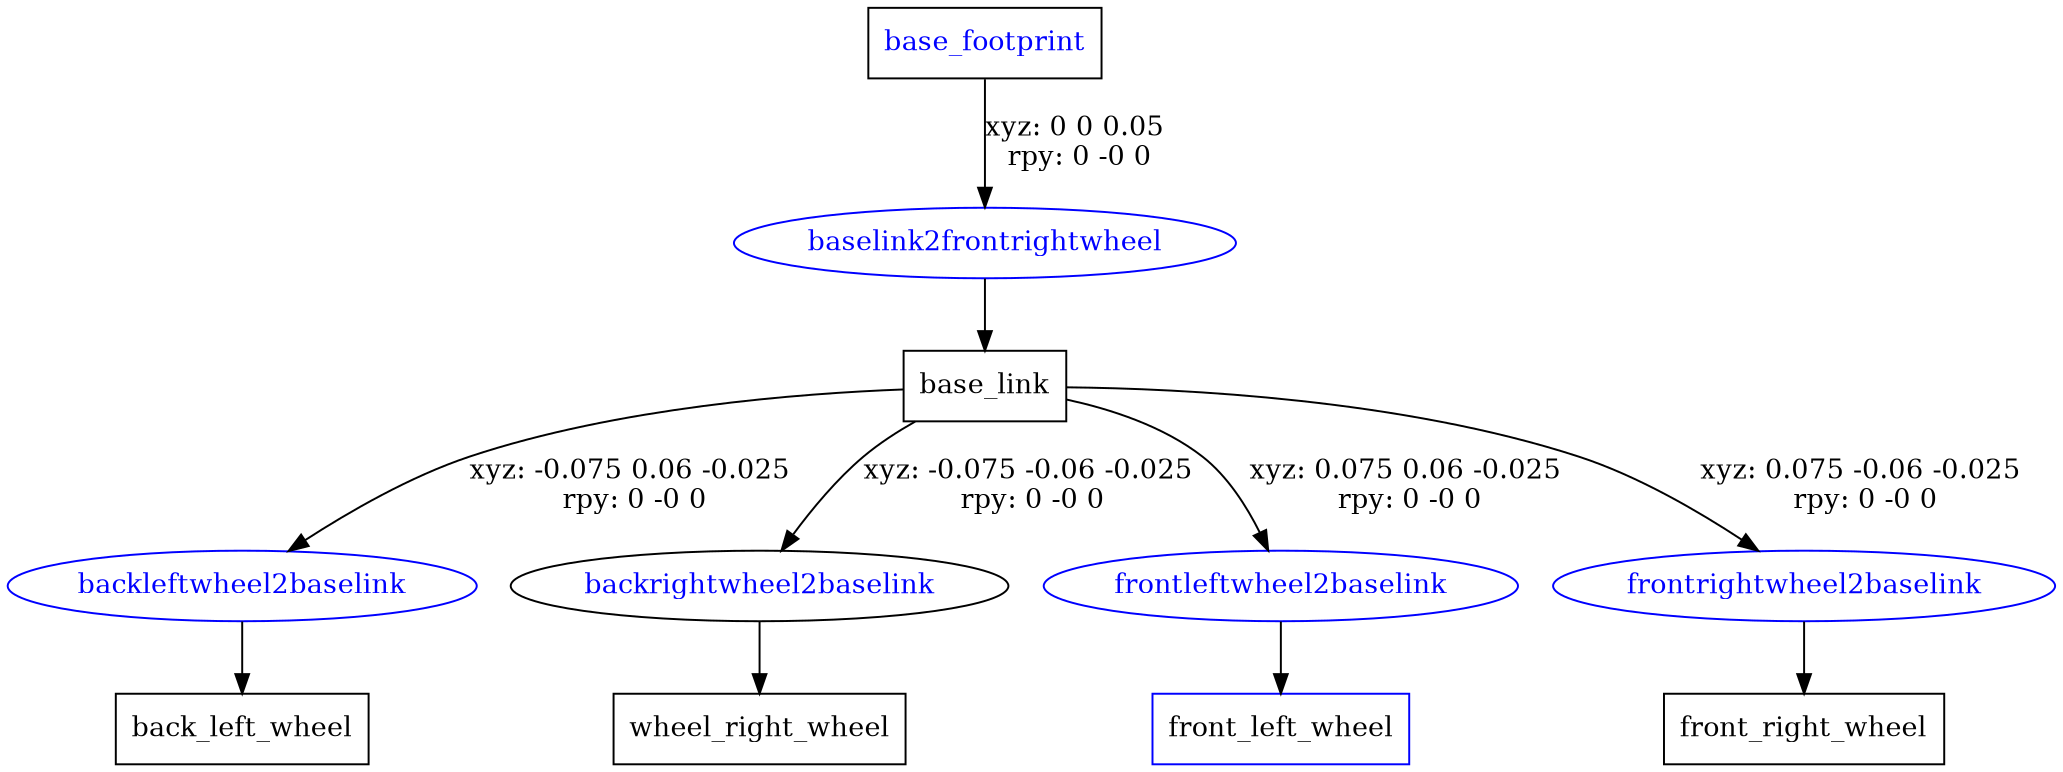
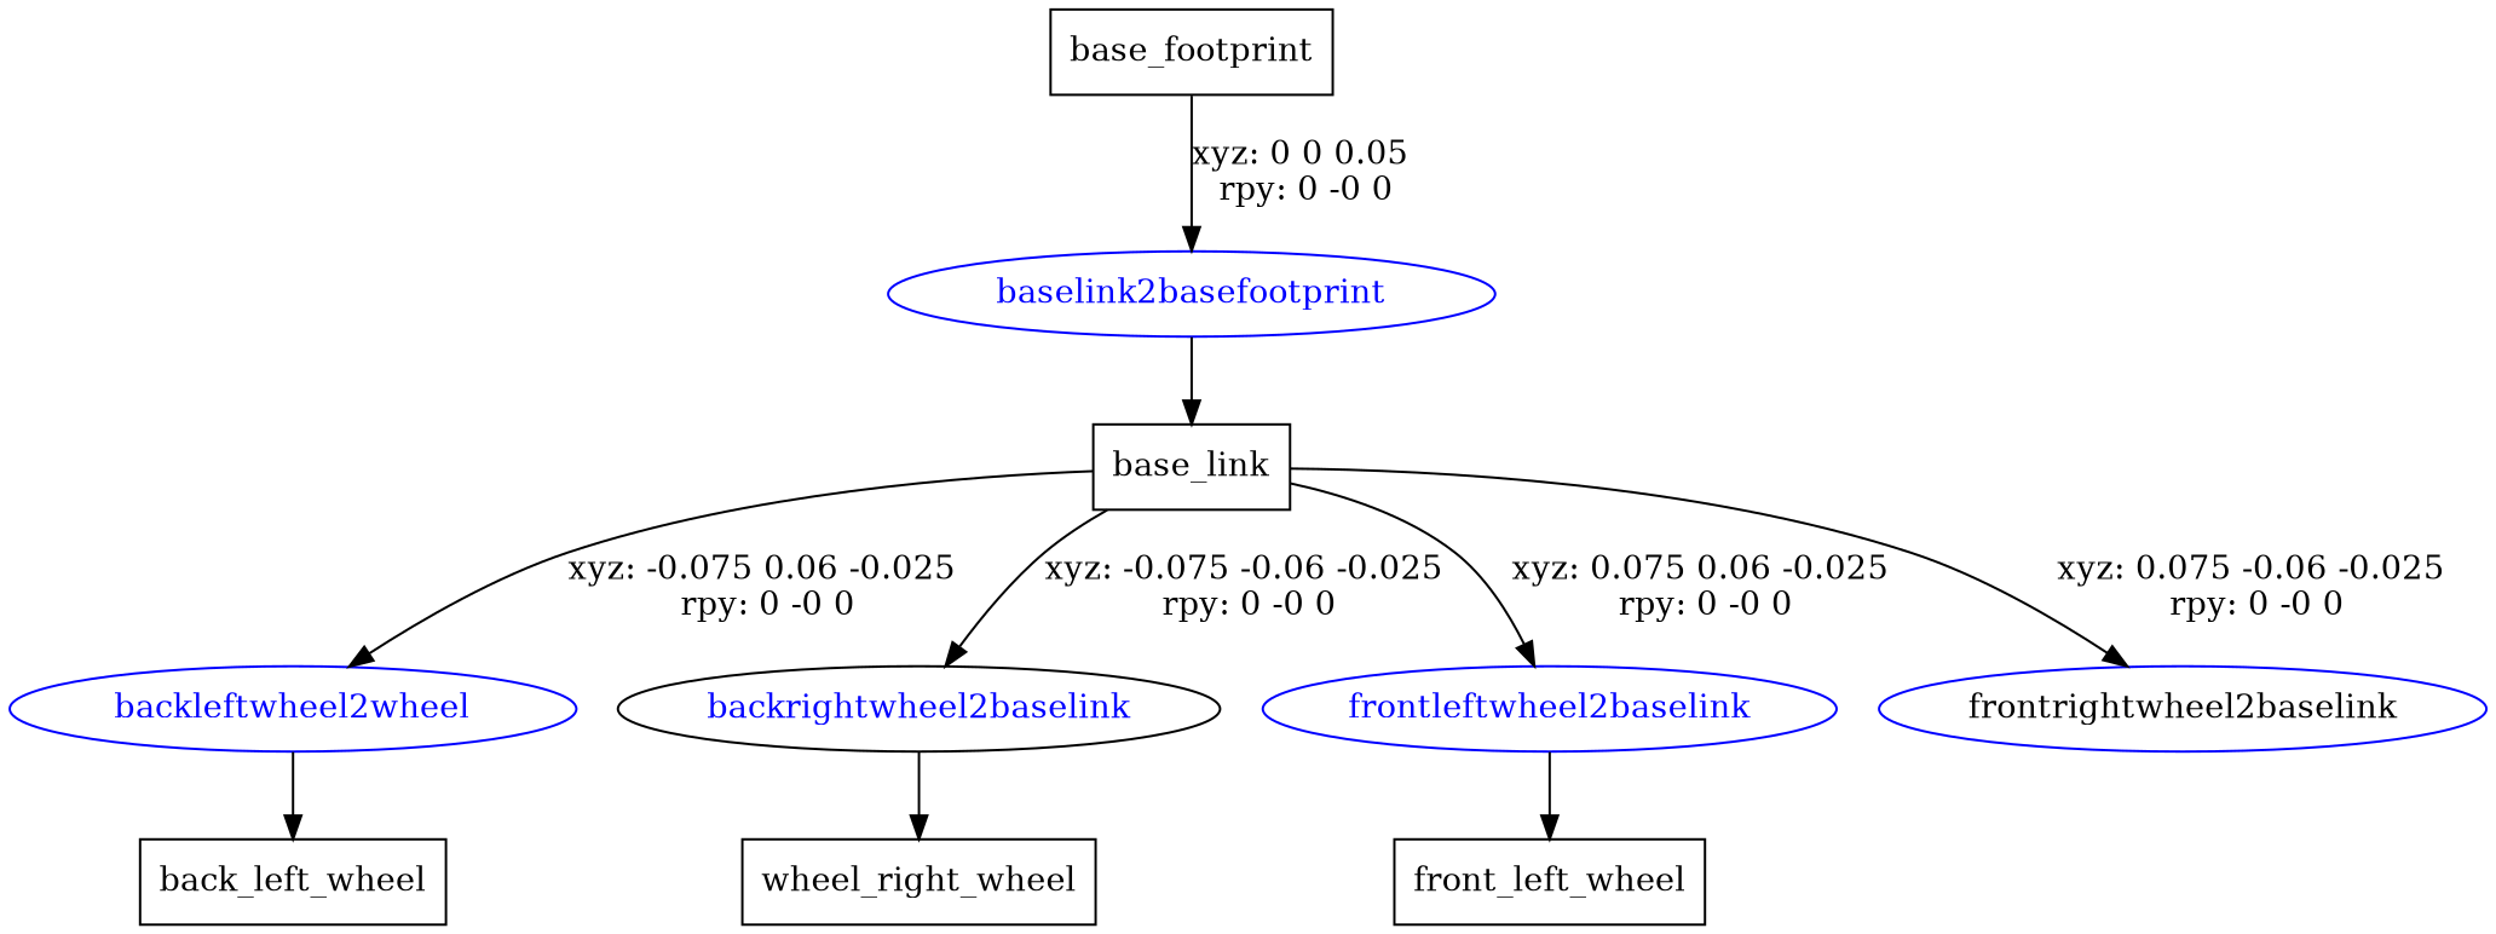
  digraph {
    node [shape=box]
-   n1 [label=base_footprint fontcolor=blue]
-   baselink2basefootprint [color=blue fontcolor=blue shape=ellipse label=baselink2frontrightwheel]
+   n1 [label=base_footprint]
+   baselink2basefootprint [color=blue fontcolor=blue shape=ellipse]
    n3 [label=base_link]
-   backleftwheel2baselink [color=blue fontcolor=blue shape=ellipse]
+   backleftwheel2baselink [color=blue fontcolor=blue shape=ellipse label=backleftwheel2wheel]
    backrightwheel2baselink [color=black fontcolor=blue shape=ellipse]
    frontleftwheel2baselink [color=blue fontcolor=blue shape=ellipse]
-   frontrightwheel2baselink [color=blue fontcolor=blue shape=ellipse]
+   frontrightwheel2baselink [color=blue fontcolor=black shape=ellipse]
    n8 [label=back_left_wheel]
    n9 [label=wheel_right_wheel]
-   n10 [label=front_left_wheel color=blue]
-   n11 [label=front_right_wheel]
+   n10 [label=front_left_wheel]
    n1 -> baselink2basefootprint [label="xyz: 0 0 0.05 \nrpy: 0 -0 0"]
    baselink2basefootprint -> n3
    n3 -> backleftwheel2baselink [label="xyz: -0.075 0.06 -0.025 \nrpy: 0 -0 0"]
    n3 -> backrightwheel2baselink [label="xyz: -0.075 -0.06 -0.025 \nrpy: 0 -0 0"]
    n3 -> frontleftwheel2baselink [label="xyz: 0.075 0.06 -0.025 \nrpy: 0 -0 0"]
    n3 -> frontrightwheel2baselink [label="xyz: 0.075 -0.06 -0.025 \nrpy: 0 -0 0"]
    backleftwheel2baselink -> n8
    backrightwheel2baselink -> n9
    frontleftwheel2baselink -> n10
-   frontrightwheel2baselink -> n11
  }
